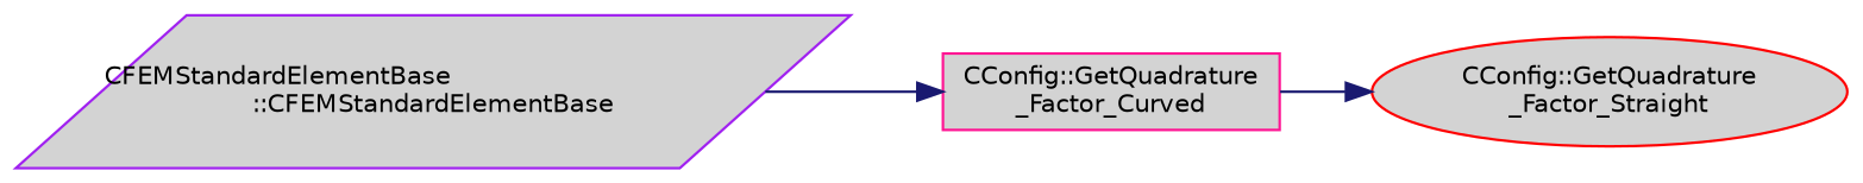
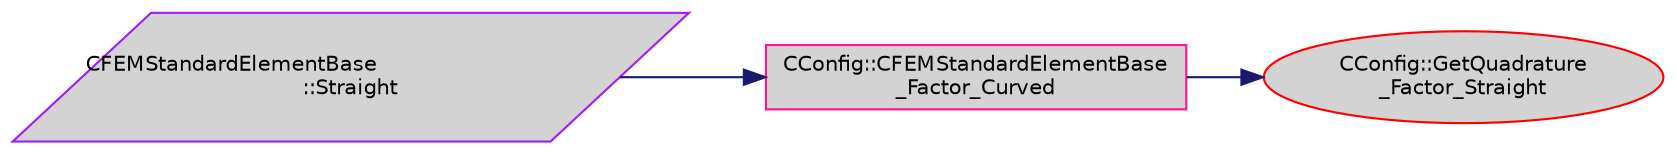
  digraph {
    rankdir=LR
    node [fillcolor=lightgrey fontname=Helvetica fontsize=10 style=filled]
    edge [color=midnightblue fontname=Helvetica fontsize=10 labelfontname=Helvetica labelfontsize=10 style=solid]
-   n1 [color=purple fontcolor=black height=0.2 label="CFEMStandardElementBase\l::CFEMStandardElementBase" shape=parallelogram width=0.4]
-   n2 [color=deeppink height=0.2 label="CConfig::GetQuadrature\l_Factor_Curved" shape=box width=0.4]
+   n1 [color=purple fontcolor=black height=0.2 label="CFEMStandardElementBase\l::Straight" shape=parallelogram width=0.4]
+   n2 [color=deeppink height=0.2 label="CConfig::CFEMStandardElementBase\l_Factor_Curved" shape=box width=0.4]
    n3 [color=red height=0.2 label="CConfig::GetQuadrature\l_Factor_Straight" shape=ellipse width=0.4]
    n1 -> n2
    n2 -> n3
  }
